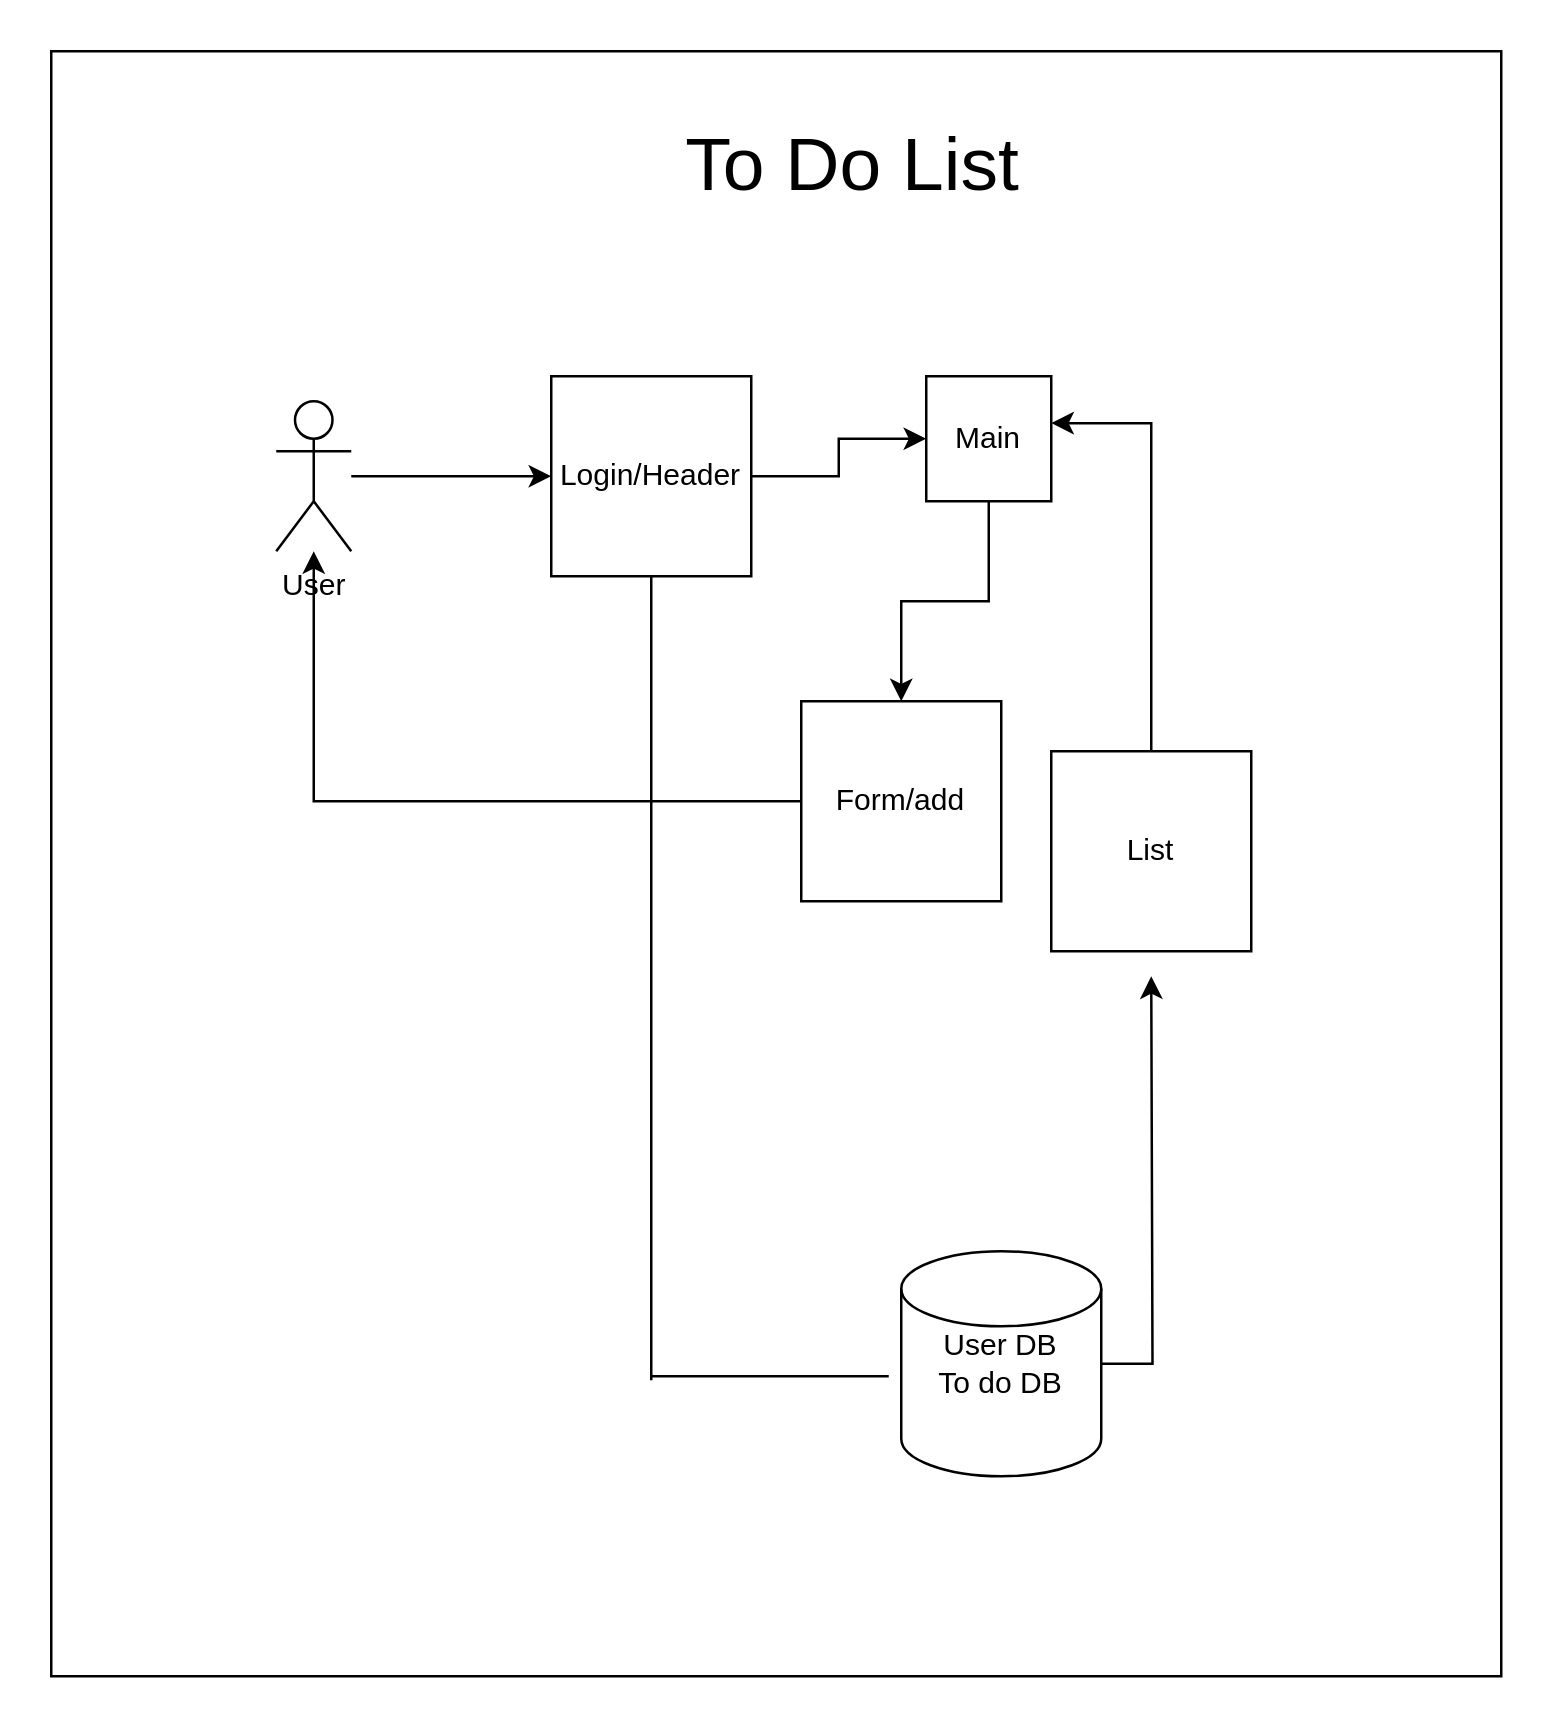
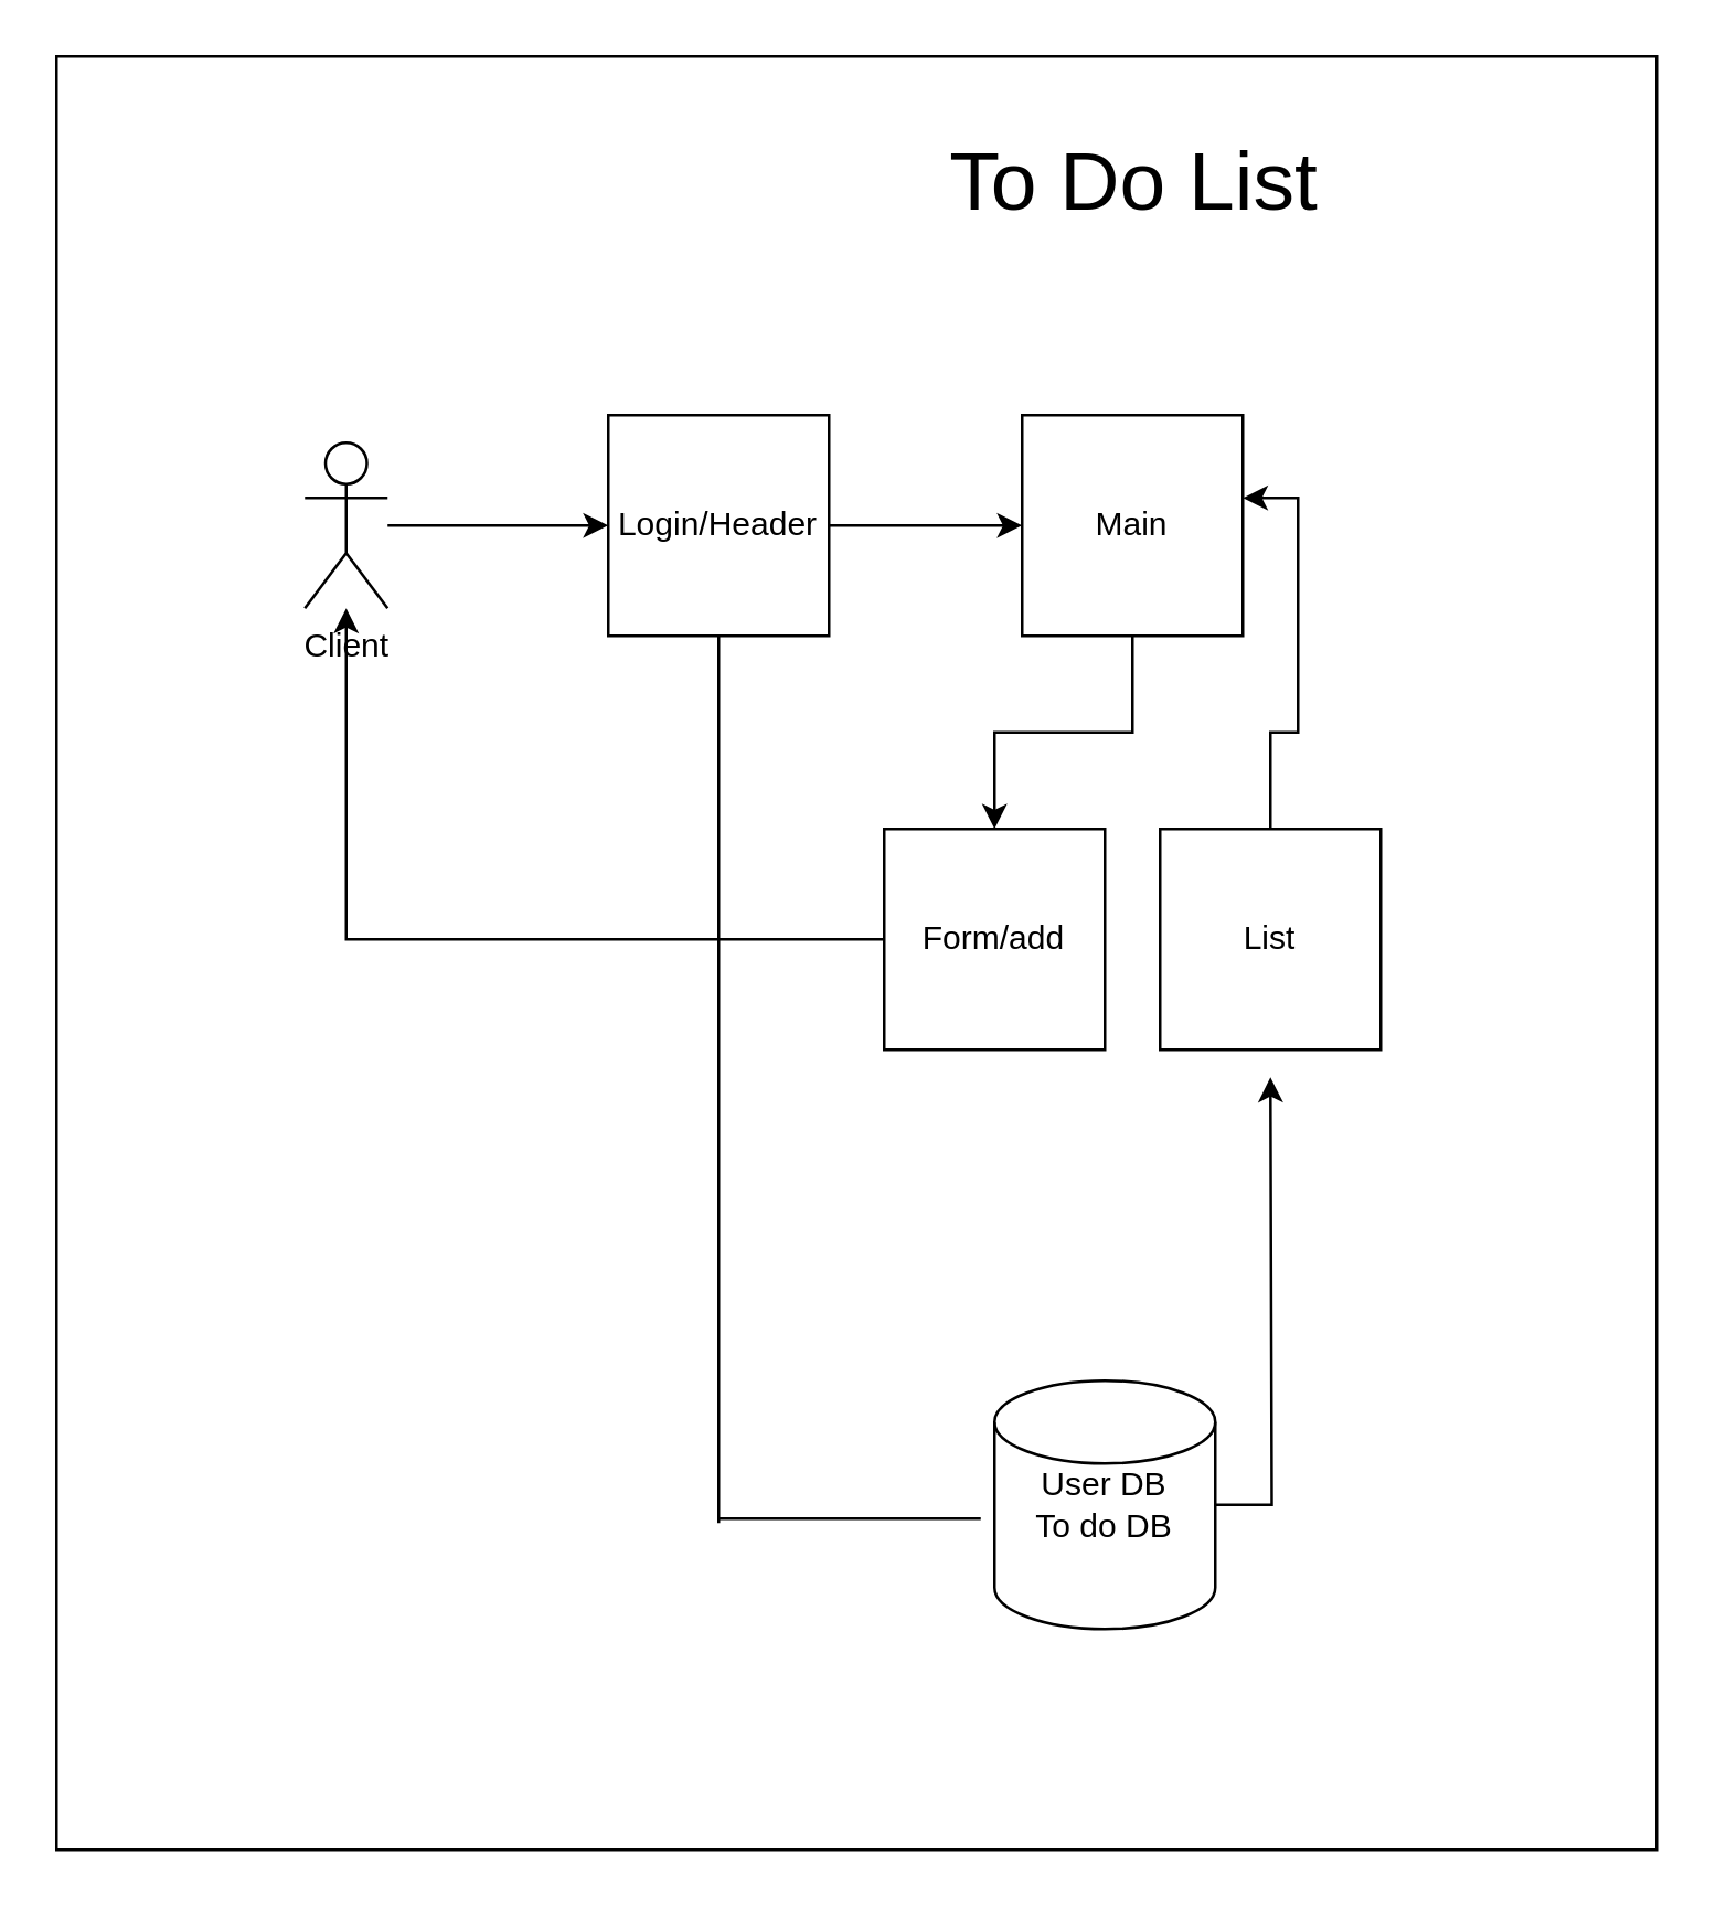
  <mxCell id="0" />
  <mxCell id="1" parent="0" />
  <mxCell id="2" value="" style="rounded=0;whiteSpace=wrap;html=1;" vertex="1" parent="1"><mxGeometry x="20" y="20" width="580" height="650" as="geometry" /></mxCell>
- <mxCell id="3" value="&lt;font style=&quot;font-size: 30px&quot;&gt;To Do List&amp;nbsp;&lt;/font&gt;" style="text;html=1;strokeColor=none;fillColor=none;align=center;verticalAlign=middle;whiteSpace=wrap;rounded=0;" vertex="1" parent="1"><mxGeometry x="230" y="40" width="230" height="50" as="geometry" /></mxCell>
+ <mxCell id="3" value="&lt;font style=&quot;font-size: 30px&quot;&gt;To Do List&amp;nbsp;&lt;/font&gt;" style="text;html=1;strokeColor=none;fillColor=none;align=center;verticalAlign=middle;whiteSpace=wrap;rounded=0;" vertex="1" parent="1"><mxGeometry x="300" y="40" width="230" height="50" as="geometry" /></mxCell>
  <mxCell id="4" style="edgeStyle=orthogonalEdgeStyle;rounded=0;orthogonalLoop=1;jettySize=auto;html=1;" edge="1" parent="1" source="5" target="7"><mxGeometry relative="1" as="geometry"><mxPoint x="220" y="190" as="targetPoint" /></mxGeometry></mxCell>
- <mxCell id="5" value="User" style="shape=umlActor;verticalLabelPosition=bottom;verticalAlign=top;html=1;outlineConnect=0;" vertex="1" parent="1"><mxGeometry x="110" y="160" width="30" height="60" as="geometry" /></mxCell>
+ <mxCell id="5" value="Client" style="shape=umlActor;verticalLabelPosition=bottom;verticalAlign=top;html=1;outlineConnect=0;" vertex="1" parent="1"><mxGeometry x="110" y="160" width="30" height="60" as="geometry" /></mxCell>
  <mxCell id="6" style="edgeStyle=orthogonalEdgeStyle;rounded=0;orthogonalLoop=1;jettySize=auto;html=1;" edge="1" parent="1" source="7" target="9"><mxGeometry relative="1" as="geometry"><mxPoint x="370" y="190" as="targetPoint" /></mxGeometry></mxCell>
  <mxCell id="7" value="Login/Header" style="whiteSpace=wrap;html=1;aspect=fixed;" vertex="1" parent="1"><mxGeometry x="220" y="150" width="80" height="80" as="geometry" /></mxCell>
  <mxCell id="8" style="edgeStyle=orthogonalEdgeStyle;rounded=0;orthogonalLoop=1;jettySize=auto;html=1;" edge="1" parent="1" source="9" target="15"><mxGeometry relative="1" as="geometry"><mxPoint x="380" y="300" as="targetPoint" /></mxGeometry></mxCell>
- <mxCell id="9" value="Main" style="whiteSpace=wrap;html=1;aspect=fixed;" vertex="1" parent="1"><mxGeometry x="370" y="150" width="50" height="50" as="geometry" /></mxCell>
+ <mxCell id="9" value="Main" style="whiteSpace=wrap;html=1;aspect=fixed;" vertex="1" parent="1"><mxGeometry x="370" y="150" width="80" height="80" as="geometry" /></mxCell>
  <mxCell id="10" style="edgeStyle=orthogonalEdgeStyle;rounded=0;orthogonalLoop=1;jettySize=auto;html=1;" edge="1" parent="1" source="11"><mxGeometry relative="1" as="geometry"><mxPoint x="460" y="390" as="targetPoint" /></mxGeometry></mxCell>
  <mxCell id="11" value="User DB&lt;br&gt;To do DB" style="shape=cylinder2;whiteSpace=wrap;html=1;boundedLbl=1;backgroundOutline=1;size=15;" vertex="1" parent="1"><mxGeometry x="360" y="500" width="80" height="90" as="geometry" /></mxCell>
  <mxCell id="12" style="edgeStyle=orthogonalEdgeStyle;rounded=0;orthogonalLoop=1;jettySize=auto;html=1;entryX=1;entryY=0.375;entryDx=0;entryDy=0;entryPerimeter=0;" edge="1" parent="1" source="13" target="9"><mxGeometry relative="1" as="geometry" /></mxCell>
  <mxCell id="13" value="List" style="whiteSpace=wrap;html=1;aspect=fixed;" vertex="1" parent="1"><mxGeometry x="420" y="300" width="80" height="80" as="geometry" /></mxCell>
  <mxCell id="14" style="edgeStyle=orthogonalEdgeStyle;rounded=0;orthogonalLoop=1;jettySize=auto;html=1;" edge="1" parent="1" source="15" target="5"><mxGeometry relative="1" as="geometry" /></mxCell>
- <mxCell id="15" value="Form/add" style="whiteSpace=wrap;html=1;aspect=fixed;" vertex="1" parent="1"><mxGeometry x="320" y="280" width="80" height="80" as="geometry" /></mxCell>
+ <mxCell id="15" value="Form/add" style="whiteSpace=wrap;html=1;aspect=fixed;" vertex="1" parent="1"><mxGeometry x="320" y="300" width="80" height="80" as="geometry" /></mxCell>
  <mxCell id="16" value="" style="endArrow=none;html=1;" edge="1" parent="1"><mxGeometry width="50" height="50" relative="1" as="geometry"><mxPoint x="260" y="551.6" as="sourcePoint" /><mxPoint x="260" y="230" as="targetPoint" /></mxGeometry></mxCell>
  <mxCell id="17" value="" style="endArrow=none;html=1;" edge="1" parent="1"><mxGeometry width="50" height="50" relative="1" as="geometry"><mxPoint x="260" y="550" as="sourcePoint" /><mxPoint x="355" y="550" as="targetPoint" /></mxGeometry></mxCell>
